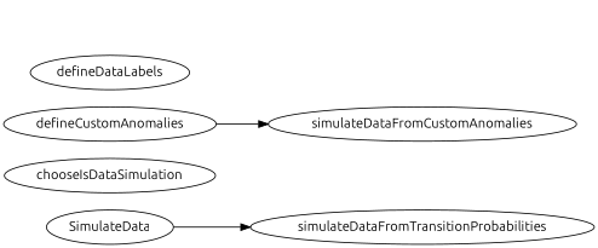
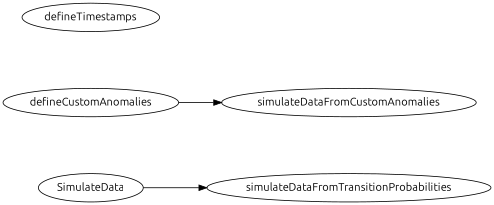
  digraph {
    fontname=Ubuntu
    rankdir=LR
    node [fontname=Ubuntu]
    edge [fontname=Ubuntu]
    SimulateData
    simulateDataFromTransitionProbabilities
-   chooseIsDataSimulation
    defineCustomAnomalies
    simulateDataFromCustomAnomalies
-   defineDataLabels
+   defineTimestamps
    SimulateData -> simulateDataFromTransitionProbabilities
    defineCustomAnomalies -> simulateDataFromCustomAnomalies
  }
